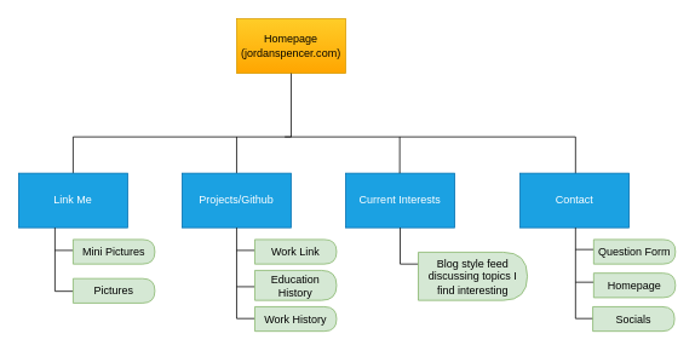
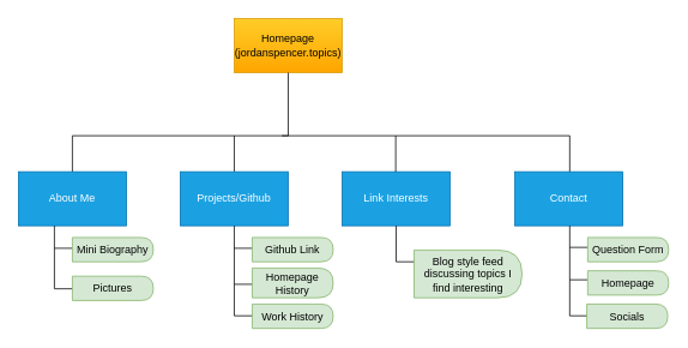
  <mxCell id="0" />
  <mxCell id="1" parent="0" />
- <mxCell id="2" value="Homepage (jordanspencer.com)" style="rounded=0;whiteSpace=wrap;html=1;fillColor=#ffcd28;strokeColor=#d79b00;gradientColor=#ffa500;" vertex="1" parent="1"><mxGeometry x="260" y="20" width="120" height="60" as="geometry" /></mxCell>
+ <mxCell id="2" value="Homepage (jordanspencer.topics)" style="rounded=0;whiteSpace=wrap;html=1;fillColor=#ffcd28;strokeColor=#d79b00;gradientColor=#ffa500;" vertex="1" parent="1"><mxGeometry x="260" y="20" width="120" height="60" as="geometry" /></mxCell>
  <mxCell id="3" value="" style="endArrow=none;html=1;rounded=0;" edge="1" parent="1" target="2"><mxGeometry width="50" height="50" relative="1" as="geometry"><mxPoint x="320" y="150" as="sourcePoint" /><mxPoint x="360" y="190" as="targetPoint" /></mxGeometry></mxCell>
  <mxCell id="4" value="" style="endArrow=none;html=1;rounded=0;" edge="1" parent="1"><mxGeometry width="50" height="50" relative="1" as="geometry"><mxPoint x="80" y="150" as="sourcePoint" /><mxPoint x="320" y="150" as="targetPoint" /></mxGeometry></mxCell>
  <mxCell id="5" value="" style="endArrow=none;html=1;rounded=0;" edge="1" parent="1"><mxGeometry width="50" height="50" relative="1" as="geometry"><mxPoint x="80" y="190" as="sourcePoint" /><mxPoint x="80" y="150" as="targetPoint" /></mxGeometry></mxCell>
- <mxCell id="6" value="Link Me" style="rounded=0;whiteSpace=wrap;html=1;fillColor=#1ba1e2;strokeColor=#006EAF;fontColor=#ffffff;" vertex="1" parent="1"><mxGeometry x="20" y="190" width="120" height="60" as="geometry" /></mxCell>
+ <mxCell id="6" value="About Me" style="rounded=0;whiteSpace=wrap;html=1;fillColor=#1ba1e2;strokeColor=#006EAF;fontColor=#ffffff;" vertex="1" parent="1"><mxGeometry x="20" y="190" width="120" height="60" as="geometry" /></mxCell>
  <mxCell id="7" value="" style="endArrow=none;html=1;rounded=0;" edge="1" parent="1"><mxGeometry width="50" height="50" relative="1" as="geometry"><mxPoint x="633" y="150" as="sourcePoint" /><mxPoint x="313" y="150" as="targetPoint" /></mxGeometry></mxCell>
  <mxCell id="8" value="" style="endArrow=none;html=1;rounded=0;" edge="1" parent="1"><mxGeometry width="50" height="50" relative="1" as="geometry"><mxPoint x="633" y="230" as="sourcePoint" /><mxPoint x="633" y="150" as="targetPoint" /></mxGeometry></mxCell>
  <mxCell id="9" value="Contact" style="rounded=0;whiteSpace=wrap;html=1;fillColor=#1ba1e2;strokeColor=#006EAF;fontColor=#ffffff;" vertex="1" parent="1"><mxGeometry x="572" y="190" width="120" height="60" as="geometry" /></mxCell>
  <mxCell id="10" value="" style="endArrow=none;html=1;rounded=0;" edge="1" parent="1"><mxGeometry width="50" height="50" relative="1" as="geometry"><mxPoint x="260" y="190" as="sourcePoint" /><mxPoint x="260" y="150" as="targetPoint" /></mxGeometry></mxCell>
  <mxCell id="11" value="Projects/Github" style="rounded=0;whiteSpace=wrap;html=1;fillColor=#1ba1e2;strokeColor=#006EAF;fontColor=#ffffff;" vertex="1" parent="1"><mxGeometry x="200" y="190" width="120" height="60" as="geometry" /></mxCell>
- <mxCell id="12" value="Current Interests" style="rounded=0;whiteSpace=wrap;html=1;fillColor=#1ba1e2;strokeColor=#006EAF;fontColor=#ffffff;" vertex="1" parent="1"><mxGeometry x="380" y="190" width="120" height="60" as="geometry" /></mxCell>
+ <mxCell id="12" value="Link Interests" style="rounded=0;whiteSpace=wrap;html=1;fillColor=#1ba1e2;strokeColor=#006EAF;fontColor=#ffffff;" vertex="1" parent="1"><mxGeometry x="380" y="190" width="120" height="60" as="geometry" /></mxCell>
  <mxCell id="13" value="" style="endArrow=none;html=1;rounded=0;" edge="1" parent="1"><mxGeometry width="50" height="50" relative="1" as="geometry"><mxPoint x="439.5" y="190" as="sourcePoint" /><mxPoint x="439.5" y="150" as="targetPoint" /></mxGeometry></mxCell>
  <mxCell id="14" value="" style="endArrow=none;html=1;rounded=0;" edge="1" parent="1"><mxGeometry width="50" height="50" relative="1" as="geometry"><mxPoint x="60" y="320" as="sourcePoint" /><mxPoint x="60" y="250" as="targetPoint" /></mxGeometry></mxCell>
  <mxCell id="15" value="" style="endArrow=none;html=1;rounded=0;" edge="1" parent="1"><mxGeometry width="50" height="50" relative="1" as="geometry"><mxPoint x="260" y="350" as="sourcePoint" /><mxPoint x="260" y="250" as="targetPoint" /></mxGeometry></mxCell>
  <mxCell id="16" value="" style="endArrow=none;html=1;rounded=0;" edge="1" parent="1"><mxGeometry width="50" height="50" relative="1" as="geometry"><mxPoint x="440" y="290" as="sourcePoint" /><mxPoint x="440" y="250" as="targetPoint" /></mxGeometry></mxCell>
  <mxCell id="17" value="" style="endArrow=none;html=1;rounded=0;" edge="1" parent="1"><mxGeometry width="50" height="50" relative="1" as="geometry"><mxPoint x="633" y="350" as="sourcePoint" /><mxPoint x="633" y="250" as="targetPoint" /></mxGeometry></mxCell>
  <mxCell id="18" value="" style="endArrow=none;html=1;rounded=0;" edge="1" parent="1"><mxGeometry width="50" height="50" relative="1" as="geometry"><mxPoint x="60" y="275" as="sourcePoint" /><mxPoint x="80" y="275" as="targetPoint" /></mxGeometry></mxCell>
  <mxCell id="19" value="" style="endArrow=none;html=1;rounded=0;" edge="1" parent="1"><mxGeometry width="50" height="50" relative="1" as="geometry"><mxPoint x="60" y="320" as="sourcePoint" /><mxPoint x="80" y="320" as="targetPoint" /></mxGeometry></mxCell>
  <mxCell id="20" value="" style="endArrow=none;html=1;rounded=0;" edge="1" parent="1"><mxGeometry width="50" height="50" relative="1" as="geometry"><mxPoint x="633" y="274" as="sourcePoint" /><mxPoint x="653" y="274" as="targetPoint" /></mxGeometry></mxCell>
  <mxCell id="21" value="" style="endArrow=none;html=1;rounded=0;" edge="1" parent="1"><mxGeometry width="50" height="50" relative="1" as="geometry"><mxPoint x="633" y="310" as="sourcePoint" /><mxPoint x="653" y="310" as="targetPoint" /></mxGeometry></mxCell>
  <mxCell id="22" value="" style="endArrow=none;html=1;rounded=0;" edge="1" parent="1"><mxGeometry width="50" height="50" relative="1" as="geometry"><mxPoint x="633" y="350" as="sourcePoint" /><mxPoint x="653" y="350" as="targetPoint" /></mxGeometry></mxCell>
  <mxCell id="23" value="Question Form" style="shape=delay;whiteSpace=wrap;html=1;fillColor=#d5e8d4;strokeColor=#82b366;" vertex="1" parent="1"><mxGeometry x="653" y="263" width="90" height="27" as="geometry" /></mxCell>
  <mxCell id="24" value="Homepage" style="shape=delay;whiteSpace=wrap;html=1;fillColor=#d5e8d4;strokeColor=#82b366;" vertex="1" parent="1"><mxGeometry x="653" y="300" width="90" height="27" as="geometry" /></mxCell>
  <mxCell id="25" value="Socials" style="shape=delay;whiteSpace=wrap;html=1;fillColor=#d5e8d4;strokeColor=#82b366;" vertex="1" parent="1"><mxGeometry x="652" y="337" width="90" height="27" as="geometry" /></mxCell>
- <mxCell id="26" value="Mini Pictures" style="shape=delay;whiteSpace=wrap;html=1;fillColor=#d5e8d4;strokeColor=#82b366;" vertex="1" parent="1"><mxGeometry x="80" y="263" width="90" height="27" as="geometry" /></mxCell>
+ <mxCell id="26" value="Mini Biography" style="shape=delay;whiteSpace=wrap;html=1;fillColor=#d5e8d4;strokeColor=#82b366;" vertex="1" parent="1"><mxGeometry x="80" y="263" width="90" height="27" as="geometry" /></mxCell>
  <mxCell id="27" value="Pictures" style="shape=delay;whiteSpace=wrap;html=1;fillColor=#d5e8d4;strokeColor=#82b366;" vertex="1" parent="1"><mxGeometry x="80" y="306" width="90" height="27" as="geometry" /></mxCell>
  <mxCell id="28" value="" style="endArrow=none;html=1;rounded=0;" edge="1" parent="1"><mxGeometry width="50" height="50" relative="1" as="geometry"><mxPoint x="260" y="275" as="sourcePoint" /><mxPoint x="280" y="275" as="targetPoint" /></mxGeometry></mxCell>
  <mxCell id="29" value="" style="endArrow=none;html=1;rounded=0;" edge="1" parent="1"><mxGeometry width="50" height="50" relative="1" as="geometry"><mxPoint x="260" y="315" as="sourcePoint" /><mxPoint x="280" y="315" as="targetPoint" /></mxGeometry></mxCell>
  <mxCell id="30" value="" style="endArrow=none;html=1;rounded=0;" edge="1" parent="1"><mxGeometry width="50" height="50" relative="1" as="geometry"><mxPoint x="260" y="350" as="sourcePoint" /><mxPoint x="280" y="350" as="targetPoint" /></mxGeometry></mxCell>
- <mxCell id="31" value="Work Link" style="shape=delay;whiteSpace=wrap;html=1;fillColor=#d5e8d4;strokeColor=#82b366;" vertex="1" parent="1"><mxGeometry x="280" y="263" width="90" height="27" as="geometry" /></mxCell>
- <mxCell id="32" value="Education History" style="shape=delay;whiteSpace=wrap;html=1;fillColor=#d5e8d4;strokeColor=#82b366;" vertex="1" parent="1"><mxGeometry x="280" y="297" width="90" height="33" as="geometry" /></mxCell>
+ <mxCell id="31" value="Github Link" style="shape=delay;whiteSpace=wrap;html=1;fillColor=#d5e8d4;strokeColor=#82b366;" vertex="1" parent="1"><mxGeometry x="280" y="263" width="90" height="27" as="geometry" /></mxCell>
+ <mxCell id="32" value="Homepage History" style="shape=delay;whiteSpace=wrap;html=1;fillColor=#d5e8d4;strokeColor=#82b366;" vertex="1" parent="1"><mxGeometry x="280" y="297" width="90" height="33" as="geometry" /></mxCell>
  <mxCell id="33" value="Work History" style="shape=delay;whiteSpace=wrap;html=1;fillColor=#d5e8d4;strokeColor=#82b366;" vertex="1" parent="1"><mxGeometry x="280" y="337" width="90" height="27" as="geometry" /></mxCell>
  <mxCell id="34" value="" style="endArrow=none;html=1;rounded=0;" edge="1" parent="1"><mxGeometry width="50" height="50" relative="1" as="geometry"><mxPoint x="440" y="290" as="sourcePoint" /><mxPoint x="460" y="290" as="targetPoint" /></mxGeometry></mxCell>
  <mxCell id="35" value="Blog style feed discussing topics I find interesting" style="shape=delay;whiteSpace=wrap;html=1;fillColor=#d5e8d4;strokeColor=#82b366;" vertex="1" parent="1"><mxGeometry x="460" y="277" width="120" height="53" as="geometry" /></mxCell>
